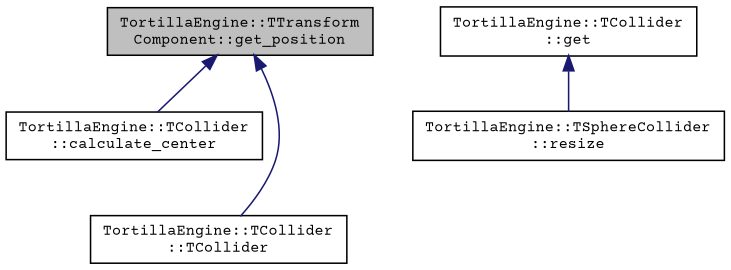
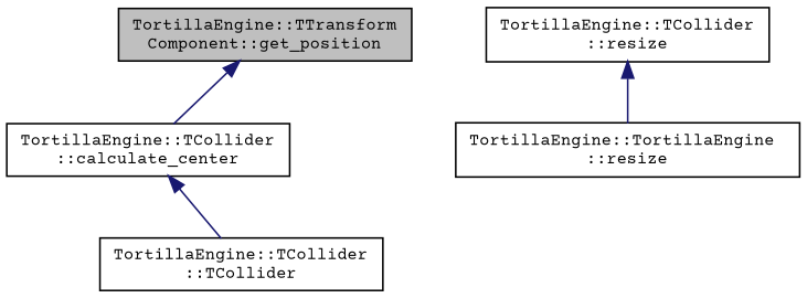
  digraph {
    fontname="Courier Prime"
    rankdir=TB
    node [color=black fillcolor=white fontname="Courier Prime" fontsize=10 shape=record style=filled]
    edge [color=midnightblue dir=back fontname="Courier Prime" fontsize=10 labelfontname=Helvetica labelfontsize=10 style=solid]
    n1 [fillcolor=grey75 fontcolor=black height=0.2 label="TortillaEngine::TTransform\lComponent::get_position" width=0.4]
    n2 [height=0.2 label="TortillaEngine::TCollider\l::calculate_center" width=0.4]
    n3 [height=0.2 label="TortillaEngine::TCollider\l::TCollider" width=0.4]
-   n4 [height=0.2 label="TortillaEngine::TCollider\l::get" width=0.4]
-   n5 [height=0.2 label="TortillaEngine::TSphereCollider\l::resize" width=0.4]
+   n4 [height=0.2 label="TortillaEngine::TCollider\l::resize" width=0.4]
+   n5 [height=0.2 label="TortillaEngine::TortillaEngine\l::resize" width=0.4]
    n1 -> n2
-   n1 -> n3
+   n2 -> n3
    n4 -> n5
  }
